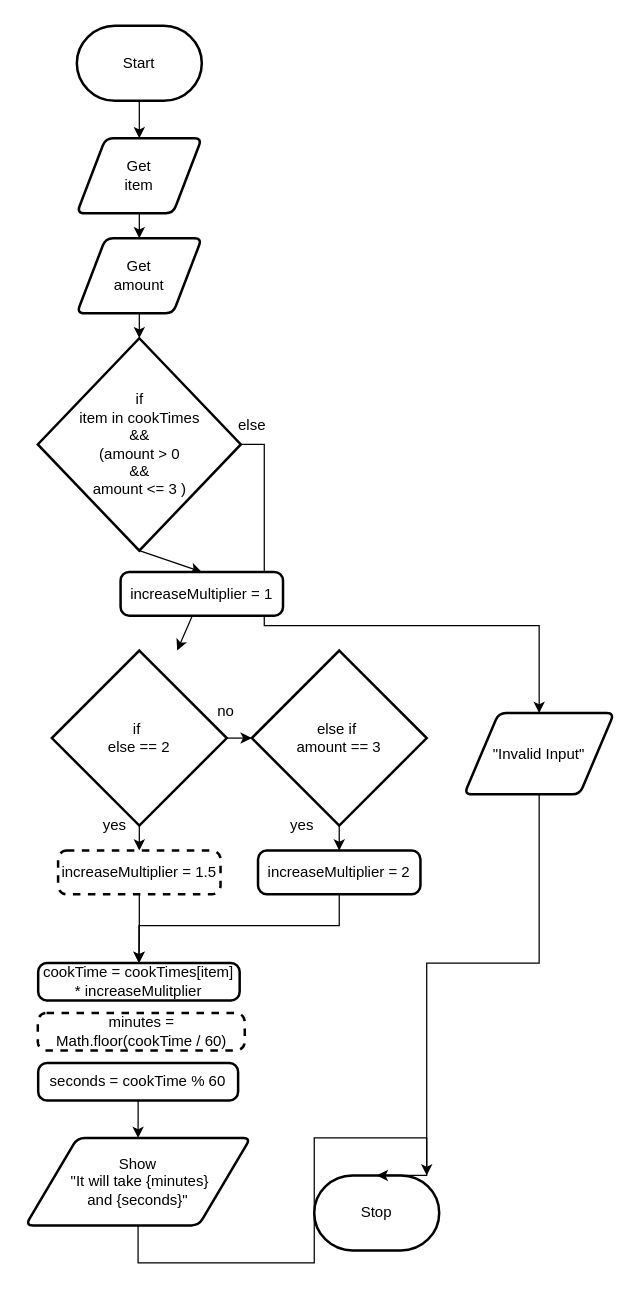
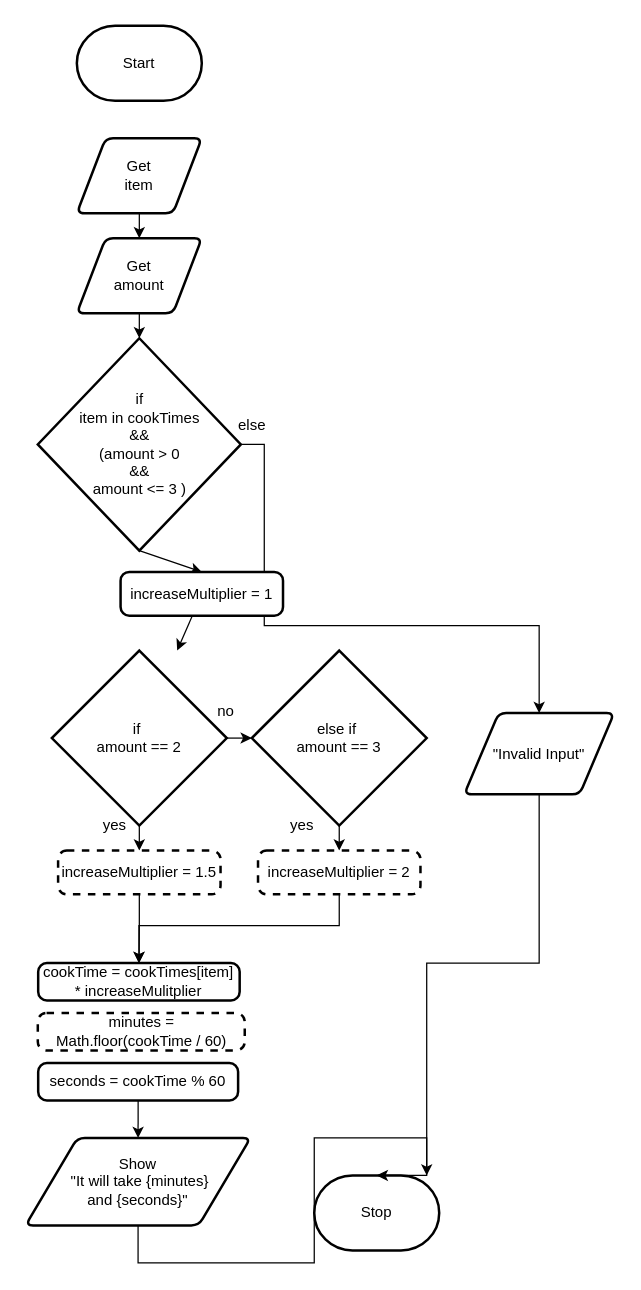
  <mxCell id="0" />
  <mxCell id="1" parent="0" />
- <mxCell id="2" value="" style="edgeStyle=none;html=1;" parent="1" source="3" target="6" edge="1"><mxGeometry relative="1" as="geometry" /></mxCell>
  <mxCell id="3" value="Start" style="strokeWidth=2;html=1;shape=mxgraph.flowchart.terminator;whiteSpace=wrap;" parent="1" vertex="1"><mxGeometry x="61" y="20" width="100" height="60" as="geometry" /></mxCell>
  <mxCell id="4" value="Stop" style="strokeWidth=2;html=1;shape=mxgraph.flowchart.terminator;whiteSpace=wrap;" parent="1" vertex="1"><mxGeometry x="251" y="940" width="100" height="60" as="geometry" /></mxCell>
  <mxCell id="5" style="edgeStyle=none;html=1;exitX=0.5;exitY=1;exitDx=0;exitDy=0;" parent="1" source="6" target="8" edge="1"><mxGeometry relative="1" as="geometry" /></mxCell>
  <mxCell id="6" value="Get &lt;br&gt;item" style="shape=parallelogram;html=1;strokeWidth=2;perimeter=parallelogramPerimeter;whiteSpace=wrap;rounded=1;arcSize=12;size=0.23;" parent="1" vertex="1"><mxGeometry x="61" y="110" width="100" height="60" as="geometry" /></mxCell>
  <mxCell id="7" style="edgeStyle=none;html=1;exitX=0.5;exitY=1;exitDx=0;exitDy=0;entryX=0.5;entryY=0;entryDx=0;entryDy=0;entryPerimeter=0;" parent="1" source="8" target="11" edge="1"><mxGeometry relative="1" as="geometry" /></mxCell>
  <mxCell id="8" value="Get &lt;br&gt;amount" style="shape=parallelogram;html=1;strokeWidth=2;perimeter=parallelogramPerimeter;whiteSpace=wrap;rounded=1;arcSize=12;size=0.23;" parent="1" vertex="1"><mxGeometry x="61" y="190" width="100" height="60" as="geometry" /></mxCell>
  <mxCell id="9" style="edgeStyle=orthogonalEdgeStyle;html=1;rounded=0;exitX=1;exitY=0.5;exitDx=0;exitDy=0;exitPerimeter=0;" parent="1" source="11" target="14" edge="1"><mxGeometry relative="1" as="geometry"><mxPoint x="271" y="355" as="targetPoint" /><Array as="points"><mxPoint x="211" y="355" /><mxPoint x="211" y="500" /><mxPoint x="431" y="500" /></Array></mxGeometry></mxCell>
  <mxCell id="10" style="edgeStyle=none;html=1;exitX=0.5;exitY=1;exitDx=0;exitDy=0;exitPerimeter=0;entryX=0.5;entryY=0;entryDx=0;entryDy=0;" parent="1" source="11" target="19" edge="1"><mxGeometry relative="1" as="geometry" /></mxCell>
  <mxCell id="11" value="if&lt;br&gt;item in cookTimes &lt;br&gt;&amp;amp;&amp;amp; &lt;br&gt;(amount &amp;gt; 0 &lt;br&gt;&amp;amp;&amp;amp; &lt;br&gt;amount &amp;lt;= 3 )" style="strokeWidth=2;html=1;shape=mxgraph.flowchart.decision;whiteSpace=wrap;" parent="1" vertex="1"><mxGeometry x="29.75" y="270" width="162.5" height="170" as="geometry" /></mxCell>
  <mxCell id="12" value="else" style="text;html=1;align=center;verticalAlign=middle;resizable=0;points=[];autosize=1;strokeColor=none;fillColor=none;" parent="1" vertex="1"><mxGeometry x="176" y="325" width="50" height="30" as="geometry" /></mxCell>
  <mxCell id="13" style="edgeStyle=orthogonalEdgeStyle;rounded=0;html=1;" parent="1" source="14" target="4" edge="1"><mxGeometry relative="1" as="geometry"><Array as="points"><mxPoint x="431" y="770" /><mxPoint x="341" y="770" /></Array></mxGeometry></mxCell>
  <mxCell id="14" value="&quot;Invalid Input&quot;" style="shape=parallelogram;html=1;strokeWidth=2;perimeter=parallelogramPerimeter;whiteSpace=wrap;rounded=1;arcSize=12;size=0.23;" parent="1" vertex="1"><mxGeometry x="371" y="570" width="120" height="65" as="geometry" /></mxCell>
  <mxCell id="15" style="edgeStyle=none;html=1;exitX=1;exitY=0.5;exitDx=0;exitDy=0;exitPerimeter=0;entryX=0;entryY=0.5;entryDx=0;entryDy=0;entryPerimeter=0;" parent="1" source="17" target="21" edge="1"><mxGeometry relative="1" as="geometry" /></mxCell>
  <mxCell id="16" style="edgeStyle=orthogonalEdgeStyle;rounded=0;html=1;exitX=0.5;exitY=1;exitDx=0;exitDy=0;exitPerimeter=0;entryX=0.5;entryY=0;entryDx=0;entryDy=0;" parent="1" source="17" target="24" edge="1"><mxGeometry relative="1" as="geometry" /></mxCell>
- <mxCell id="17" value="if&amp;nbsp;&lt;br&gt;else == 2" style="strokeWidth=2;html=1;shape=mxgraph.flowchart.decision;whiteSpace=wrap;" parent="1" vertex="1"><mxGeometry x="41" y="520" width="140" height="140" as="geometry" /></mxCell>
+ <mxCell id="17" value="if&amp;nbsp;&lt;br&gt;amount == 2" style="strokeWidth=2;html=1;shape=mxgraph.flowchart.decision;whiteSpace=wrap;" parent="1" vertex="1"><mxGeometry x="41" y="520" width="140" height="140" as="geometry" /></mxCell>
  <mxCell id="18" value="" style="edgeStyle=none;html=1;" parent="1" source="19" target="17" edge="1"><mxGeometry relative="1" as="geometry" /></mxCell>
  <mxCell id="19" value="increaseMultiplier = 1" style="rounded=1;whiteSpace=wrap;html=1;absoluteArcSize=1;arcSize=14;strokeWidth=2;" parent="1" vertex="1"><mxGeometry x="96" y="457" width="130" height="35" as="geometry" /></mxCell>
  <mxCell id="20" style="edgeStyle=orthogonalEdgeStyle;rounded=0;html=1;exitX=0.5;exitY=1;exitDx=0;exitDy=0;exitPerimeter=0;entryX=0.5;entryY=0;entryDx=0;entryDy=0;" parent="1" source="21" target="26" edge="1"><mxGeometry relative="1" as="geometry" /></mxCell>
  <mxCell id="21" value="else if&amp;nbsp;&lt;br&gt;amount == 3" style="strokeWidth=2;html=1;shape=mxgraph.flowchart.decision;whiteSpace=wrap;" parent="1" vertex="1"><mxGeometry x="201" y="520" width="140" height="140" as="geometry" /></mxCell>
  <mxCell id="22" value="no" style="text;html=1;align=center;verticalAlign=middle;resizable=0;points=[];autosize=1;strokeColor=none;fillColor=none;" parent="1" vertex="1"><mxGeometry x="160" y="554" width="40" height="30" as="geometry" /></mxCell>
  <mxCell id="23" style="edgeStyle=orthogonalEdgeStyle;rounded=0;html=1;" parent="1" source="24" target="27" edge="1"><mxGeometry relative="1" as="geometry" /></mxCell>
  <mxCell id="24" value="increaseMultiplier = 1.5" style="rounded=1;whiteSpace=wrap;html=1;absoluteArcSize=1;arcSize=14;strokeWidth=2;dashed=1;" parent="1" vertex="1"><mxGeometry x="46" y="680" width="130" height="35" as="geometry" /></mxCell>
  <mxCell id="25" style="edgeStyle=orthogonalEdgeStyle;rounded=0;html=1;entryX=0.5;entryY=0;entryDx=0;entryDy=0;" parent="1" source="26" target="27" edge="1"><mxGeometry relative="1" as="geometry"><Array as="points"><mxPoint x="271" y="740" /><mxPoint x="111" y="740" /></Array></mxGeometry></mxCell>
- <mxCell id="26" value="increaseMultiplier = 2" style="rounded=1;whiteSpace=wrap;html=1;absoluteArcSize=1;arcSize=14;strokeWidth=2;" parent="1" vertex="1"><mxGeometry x="206" y="680" width="130" height="35" as="geometry" /></mxCell>
+ <mxCell id="26" value="increaseMultiplier = 2" style="rounded=1;whiteSpace=wrap;html=1;absoluteArcSize=1;arcSize=14;strokeWidth=2;dashed=1;" parent="1" vertex="1"><mxGeometry x="206" y="680" width="130" height="35" as="geometry" /></mxCell>
  <mxCell id="27" value="cookTime = cookTimes[item] * increaseMulitplier" style="rounded=1;whiteSpace=wrap;html=1;absoluteArcSize=1;arcSize=14;strokeWidth=2;" parent="1" vertex="1"><mxGeometry x="30.06" y="770" width="161.25" height="30" as="geometry" /></mxCell>
  <mxCell id="28" value="minutes = Math.floor(cookTime / 60)" style="rounded=1;whiteSpace=wrap;html=1;absoluteArcSize=1;arcSize=14;strokeWidth=2;dashed=1;" parent="1" vertex="1"><mxGeometry x="29.75" y="810" width="165.62" height="30" as="geometry" /></mxCell>
  <mxCell id="29" style="edgeStyle=none;html=1;exitX=0.5;exitY=1;exitDx=0;exitDy=0;entryX=0.5;entryY=0;entryDx=0;entryDy=0;" edge="1" parent="1" source="30" target="34"><mxGeometry relative="1" as="geometry" /></mxCell>
  <mxCell id="30" value="seconds = cookTime % 60" style="rounded=1;whiteSpace=wrap;html=1;absoluteArcSize=1;arcSize=14;strokeWidth=2;" parent="1" vertex="1"><mxGeometry x="30.06" y="850" width="160" height="30" as="geometry" /></mxCell>
  <mxCell id="31" value="yes" style="text;html=1;align=center;verticalAlign=middle;resizable=0;points=[];autosize=1;strokeColor=none;fillColor=none;" parent="1" vertex="1"><mxGeometry x="71" y="645" width="40" height="30" as="geometry" /></mxCell>
  <mxCell id="32" value="yes" style="text;html=1;align=center;verticalAlign=middle;resizable=0;points=[];autosize=1;strokeColor=none;fillColor=none;" parent="1" vertex="1"><mxGeometry x="221" y="645" width="40" height="30" as="geometry" /></mxCell>
  <mxCell id="33" style="edgeStyle=orthogonalEdgeStyle;html=1;entryX=0.5;entryY=0;entryDx=0;entryDy=0;entryPerimeter=0;rounded=0;" edge="1" parent="1" source="34" target="4"><mxGeometry relative="1" as="geometry"><Array as="points"><mxPoint x="110" y="1010" /><mxPoint x="251" y="1010" /><mxPoint x="251" y="910" /><mxPoint x="341" y="910" /></Array></mxGeometry></mxCell>
  <mxCell id="34" value="Show&lt;br&gt;&amp;nbsp;&quot;It will take {minutes} &lt;br&gt;and {seconds}&quot;" style="shape=parallelogram;html=1;strokeWidth=2;perimeter=parallelogramPerimeter;whiteSpace=wrap;rounded=1;arcSize=12;size=0.23;" vertex="1" parent="1"><mxGeometry x="20" y="910" width="180" height="70" as="geometry" /></mxCell>
